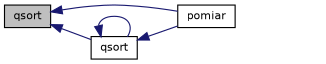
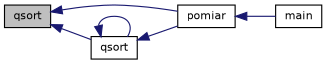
  digraph {
    rankdir=LR
    node [color=black fillcolor=white fontname=Helvetica fontsize=10 shape=record style=filled]
    edge [color=midnightblue dir=back fontname=Helvetica fontsize=10 labelfontname=Helvetica labelfontsize=10 style=solid]
    n1 [fillcolor=grey75 fontcolor=black height=0.2 label=qsort width=0.4]
    n2 [height=0.2 label=pomiar width=0.4]
    n3 [height=0.2 label=qsort width=0.4]
+   n4 [height=0.2 label=main width=0.4]
    n1 -> n2
    n1 -> n3
+   n2 -> n4
    n3 -> n2
    n3 -> n3
  }
